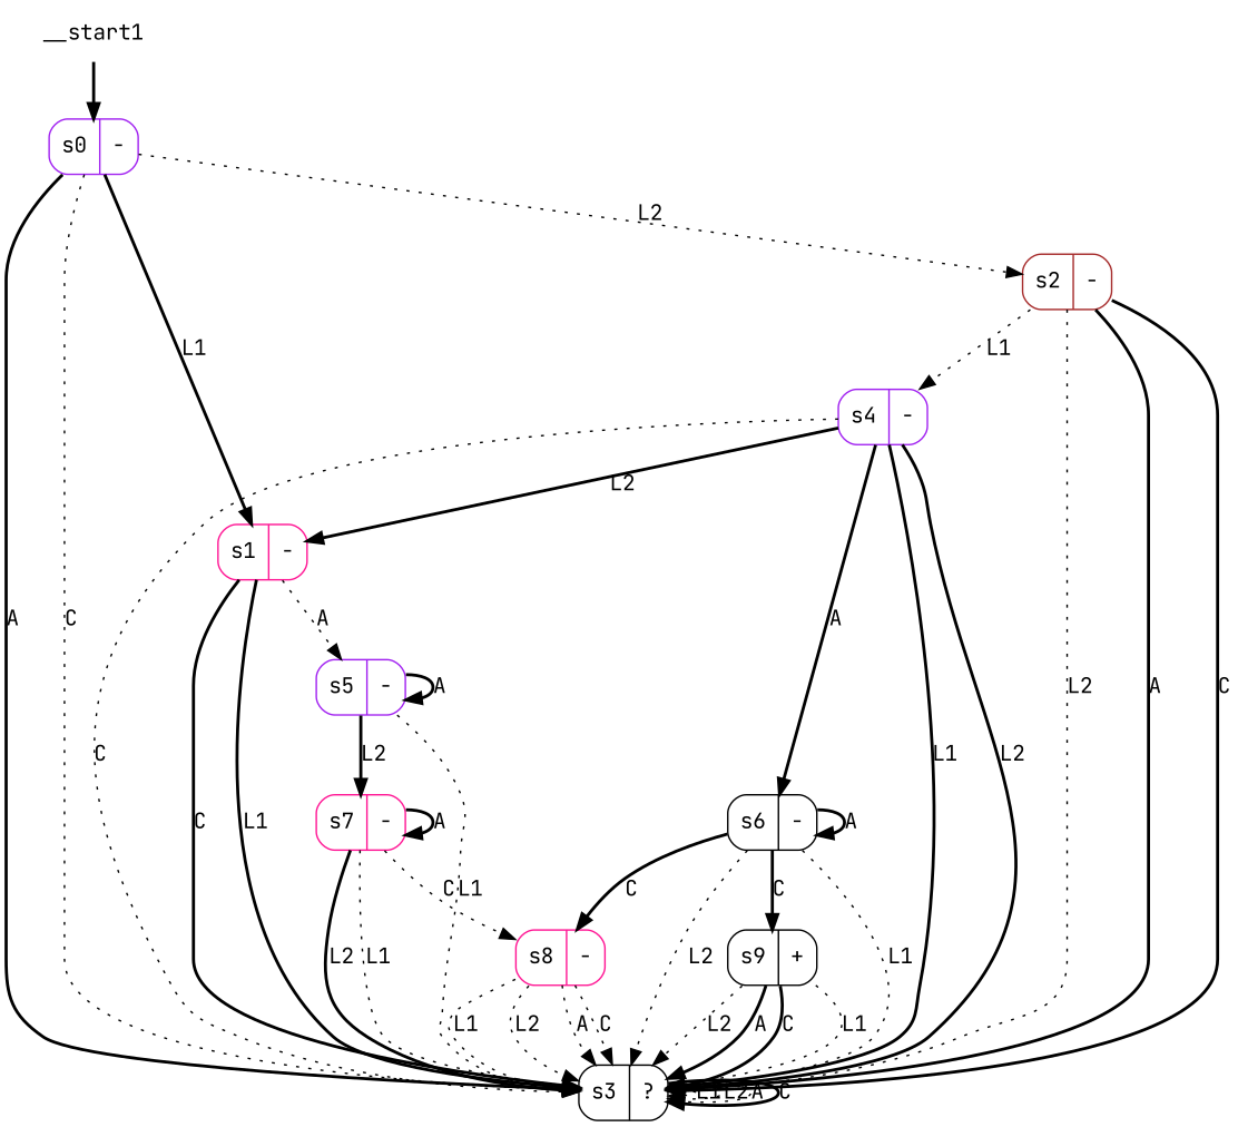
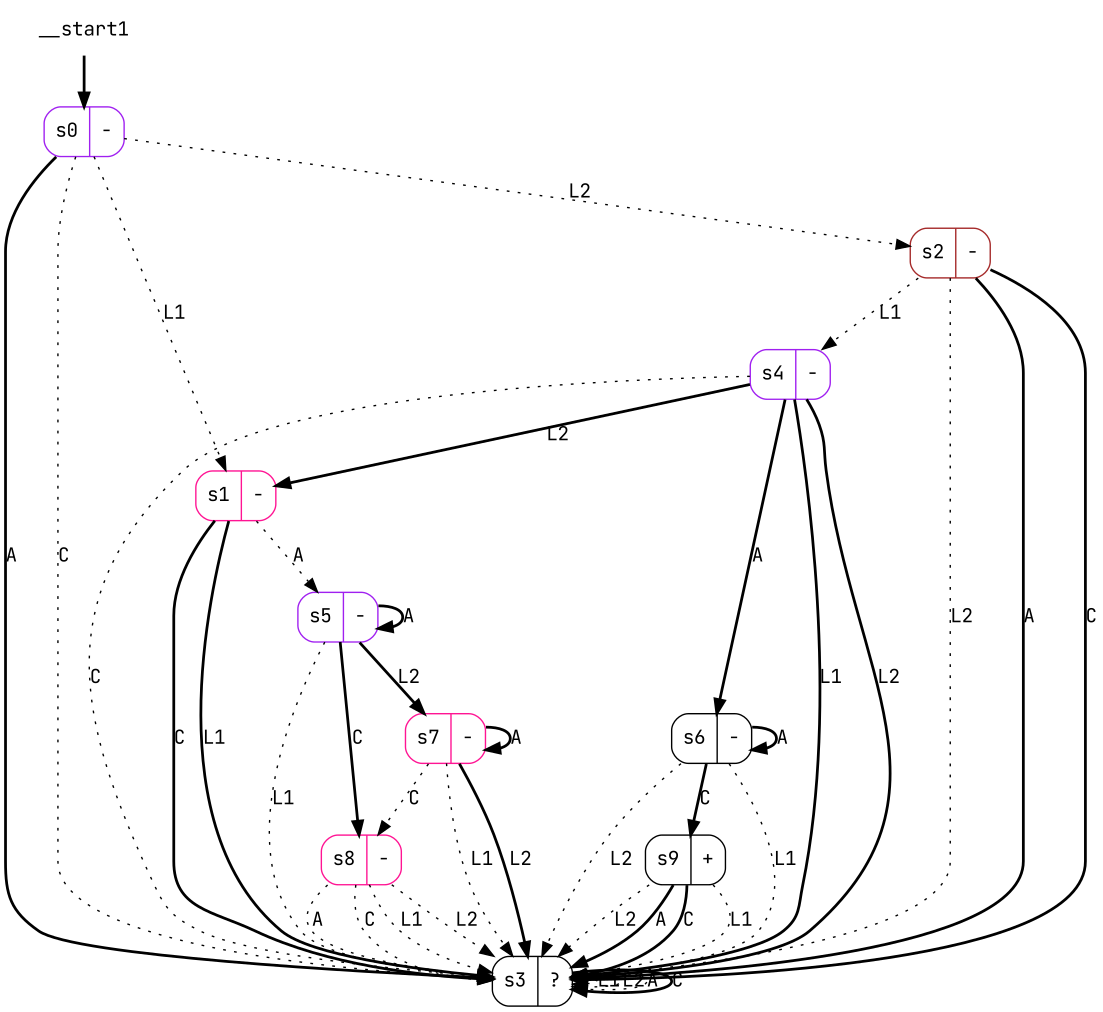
  digraph {
    fontname="JetBrains Mono"
    node [color=black fontname="JetBrains Mono" shape=record style=rounded]
    edge [fontname="JetBrains Mono" style=dotted]
    n1 [color=purple label="s0|-"]
    n2 [color=deeppink label="s1|-"]
    n3 [color=brown label="s2|-"]
    n4 [label="s3|?"]
    n5 [color=purple label="s5|-"]
    n6 [color=purple label="s4|-"]
    n7 [label="s6|-"]
    n8 [color=deeppink label="s7|-"]
    n9 [color=deeppink label="s8|-"]
    n10 [label="s9|+"]
    n11 [label=__start1 shape=none style=""]
-   n1 -> n2 [label=L1 style=bold]
+   n1 -> n2 [label=L1]
    n1 -> n3 [label=L2]
    n1 -> n4 [label=A style=bold]
    n1 -> n4 [label=C]
    n2 -> n4 [label=L1 style=bold]
    n2 -> n4 [label=C style=bold]
    n2 -> n5 [label=A]
    n3 -> n4 [label=L2]
    n3 -> n4 [label=A style=bold]
    n3 -> n4 [label=C style=bold]
    n3 -> n6 [label=L1]
    n4 -> n4 [label=L1]
    n4 -> n4 [label=L2]
    n4 -> n4 [label=A]
    n4 -> n4 [label=C style=bold]
    n5 -> n4 [label=L1]
    n5 -> n5 [label=A style=bold]
    n5 -> n8 [label=L2 style=bold]
-   n7 -> n9 [label=C style=bold]
+   n5 -> n9 [label=C style=bold]
    n6 -> n2 [label=L2 style=bold]
    n6 -> n4 [label=L1 style=bold]
    n6 -> n4 [label=L2 style=bold]
    n6 -> n4 [label=C]
    n6 -> n7 [label=A style=bold]
    n7 -> n4 [label=L1]
    n7 -> n4 [label=L2]
    n7 -> n7 [label=A style=bold]
    n7 -> n10 [label=C style=bold]
    n8 -> n4 [label=L1]
    n8 -> n4 [label=L2 style=bold]
    n8 -> n8 [label=A style=bold]
    n8 -> n9 [label=C]
    n9 -> n4 [label=L1]
    n9 -> n4 [label=L2]
    n9 -> n4 [label=A]
    n9 -> n4 [label=C]
    n10 -> n4 [label=L1]
    n10 -> n4 [label=L2]
    n10 -> n4 [label=A style=bold]
    n10 -> n4 [label=C style=bold]
    n11 -> n1 [style=bold]
  }
